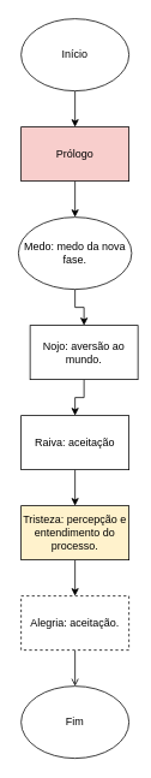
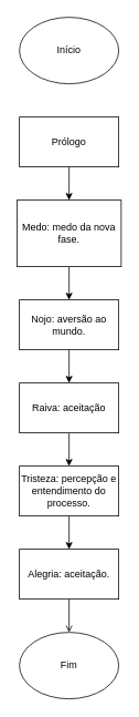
  <mxCell id="0" />
  <mxCell id="1" parent="0" />
- <mxCell id="2" style="edgeStyle=orthogonalEdgeStyle;rounded=0;orthogonalLoop=1;jettySize=auto;html=1;entryX=0.5;entryY=0;entryDx=0;entryDy=0;" parent="1" source="3" target="5" edge="1"><mxGeometry relative="1" as="geometry" /></mxCell>
  <mxCell id="3" value="Início" style="ellipse;whiteSpace=wrap;html=1;" parent="1" vertex="1"><mxGeometry x="23" width="120" height="80" as="geometry" y="20" /></mxCell>
  <mxCell id="4" style="edgeStyle=orthogonalEdgeStyle;rounded=0;orthogonalLoop=1;jettySize=auto;html=1;entryX=0.5;entryY=0;entryDx=0;entryDy=0;" parent="1" source="5" target="7" edge="1"><mxGeometry relative="1" as="geometry" /></mxCell>
- <mxCell id="5" value="Prólogo" style="rounded=0;whiteSpace=wrap;html=1;fillColor=#f8cecc;" parent="1" vertex="1"><mxGeometry x="23" y="140" width="120" height="60" as="geometry" /></mxCell>
+ <mxCell id="5" value="Prólogo" style="rounded=0;whiteSpace=wrap;html=1;" parent="1" vertex="1"><mxGeometry x="23" y="140" width="120" height="60" as="geometry" /></mxCell>
  <mxCell id="6" style="edgeStyle=orthogonalEdgeStyle;rounded=0;orthogonalLoop=1;jettySize=auto;html=1;entryX=0.5;entryY=0;entryDx=0;entryDy=0;" parent="1" source="7" target="9" edge="1"><mxGeometry relative="1" as="geometry" /></mxCell>
- <mxCell id="7" value="Medo: medo da nova fase." style="ellipse;whiteSpace=wrap;html=1;" parent="1" vertex="1"><mxGeometry x="20" y="240" width="126" height="80" as="geometry" /></mxCell>
+ <mxCell id="7" value="Medo: medo da nova fase." style="rounded=0;whiteSpace=wrap;html=1;" parent="1" vertex="1"><mxGeometry x="20" y="240" width="126" height="80" as="geometry" /></mxCell>
  <mxCell id="8" style="edgeStyle=orthogonalEdgeStyle;rounded=0;orthogonalLoop=1;jettySize=auto;html=1;entryX=0.5;entryY=0;entryDx=0;entryDy=0;" parent="1" source="9" target="11" edge="1"><mxGeometry relative="1" as="geometry" /></mxCell>
- <mxCell id="9" value="Nojo: aversão ao mundo." style="rounded=0;whiteSpace=wrap;html=1;" parent="1" vertex="1"><mxGeometry x="33" y="360" width="120" height="60" as="geometry" /></mxCell>
+ <mxCell id="9" value="Nojo: aversão ao mundo." style="rounded=0;whiteSpace=wrap;html=1;" parent="1" vertex="1"><mxGeometry x="23" y="360" width="120" height="60" as="geometry" /></mxCell>
  <mxCell id="10" style="edgeStyle=orthogonalEdgeStyle;rounded=0;orthogonalLoop=1;jettySize=auto;html=1;entryX=0.5;entryY=0;entryDx=0;entryDy=0;" parent="1" source="11" target="13" edge="1"><mxGeometry relative="1" as="geometry" /></mxCell>
  <mxCell id="11" value="Raiva: aceitação" style="rounded=0;whiteSpace=wrap;html=1;" parent="1" vertex="1"><mxGeometry x="23" y="460" width="120" height="60" as="geometry" /></mxCell>
  <mxCell id="12" style="edgeStyle=orthogonalEdgeStyle;rounded=0;orthogonalLoop=1;jettySize=auto;html=1;entryX=0.5;entryY=0;entryDx=0;entryDy=0;" parent="1" source="13" target="15" edge="1"><mxGeometry relative="1" as="geometry" /></mxCell>
- <mxCell id="13" value="Tristeza: percepção e entendimento do processo." style="rounded=0;whiteSpace=wrap;html=1;fillColor=#fff2cc;" parent="1" vertex="1"><mxGeometry x="23" y="560" width="120" height="60" as="geometry" /></mxCell>
+ <mxCell id="13" value="Tristeza: percepção e entendimento do processo." style="rounded=0;whiteSpace=wrap;html=1;" parent="1" vertex="1"><mxGeometry x="23" y="560" width="120" height="60" as="geometry" /></mxCell>
  <mxCell id="14" style="edgeStyle=orthogonalEdgeStyle;rounded=0;orthogonalLoop=1;jettySize=auto;html=1;entryX=0.5;entryY=0;entryDx=0;entryDy=0;endArrow=open;" parent="1" source="15" target="16" edge="1"><mxGeometry relative="1" as="geometry" /></mxCell>
- <mxCell id="15" value="Alegria: aceitação." style="rounded=0;whiteSpace=wrap;html=1;dashed=1;" parent="1" vertex="1"><mxGeometry x="23" y="660" width="120" height="60" as="geometry" /></mxCell>
+ <mxCell id="15" value="Alegria: aceitação." style="rounded=0;whiteSpace=wrap;html=1;" parent="1" vertex="1"><mxGeometry x="23" y="660" width="120" height="60" as="geometry" /></mxCell>
  <mxCell id="16" value="Fim" style="ellipse;whiteSpace=wrap;html=1;" parent="1" vertex="1"><mxGeometry x="23" y="760" width="120" height="80" as="geometry" /></mxCell>
